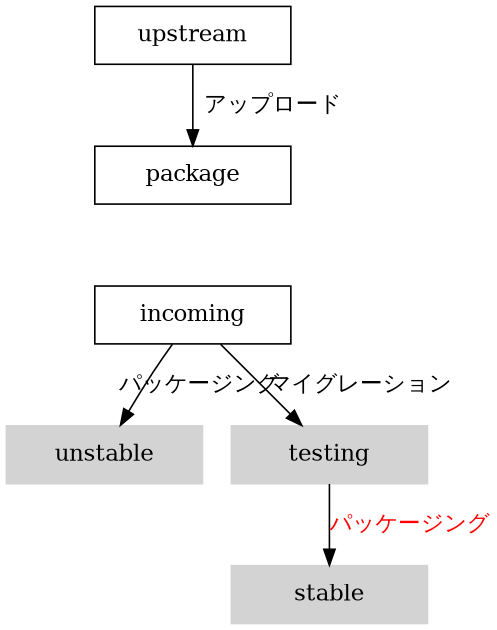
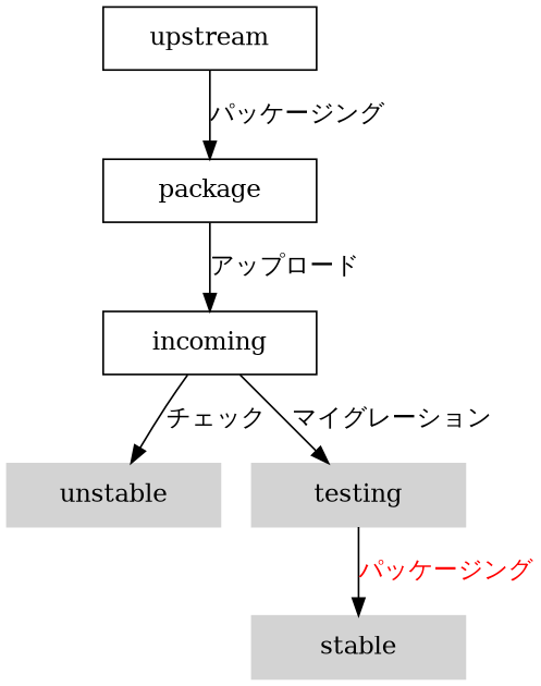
  digraph {
    node [fixedsize=true shape=box]
    edge [labeldistance=3]
    upstream [height=0.5 width=1.7]
    package [height=0.5 width=1.7]
    incoming [height=0.5 width=1.7]
    unstable [color="#D3D3D3" height=0.5 style=filled width=1.7]
    testing [color="#D3D3D3" height=0.5 style=filled width=1.7]
    stable [color="#D3D3D3" height=0.5 style=filled width=1.7]
-   upstream -> package [label="アップロード"]
-   incoming -> unstable [label="パッケージング"]
+   upstream -> package [label="パッケージング"]
+   package -> incoming [label="アップロード"]
+   incoming -> unstable [label="チェック"]
    incoming -> testing [label="マイグレーション"]
    testing -> stable [fontcolor=red label="パッケージング"]
  }
